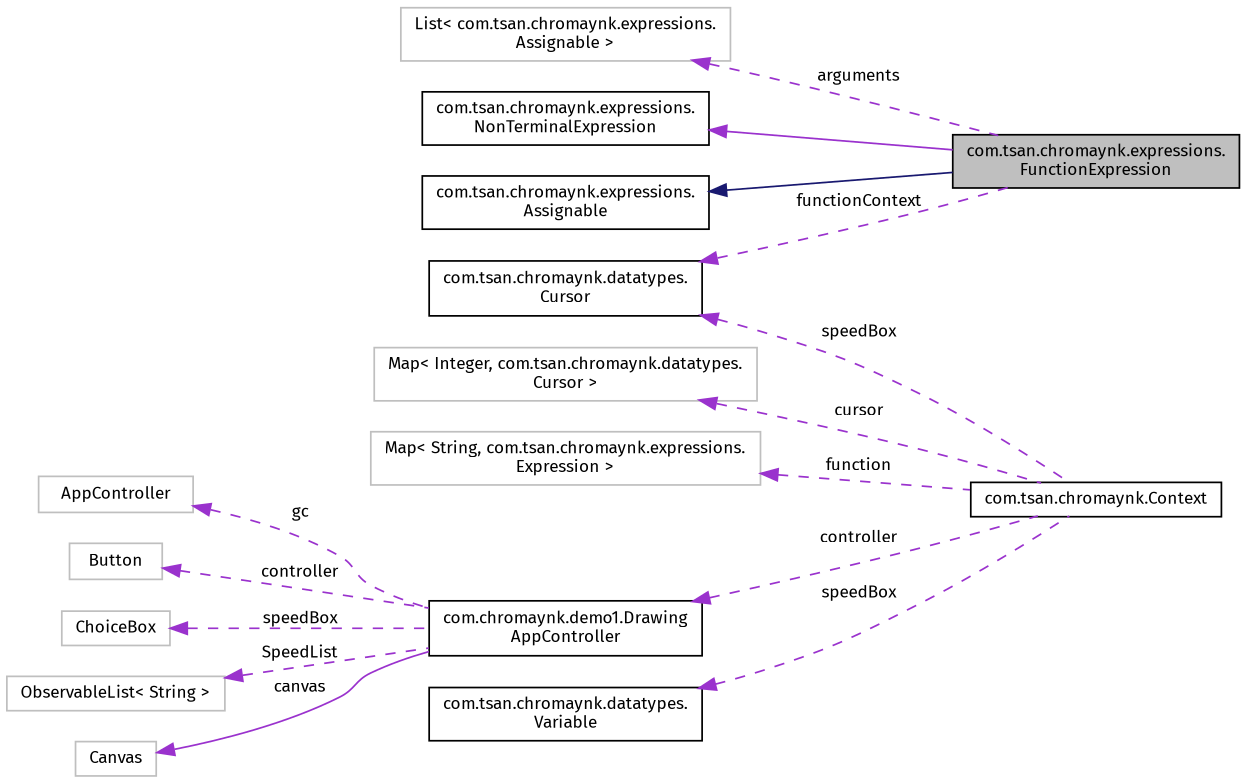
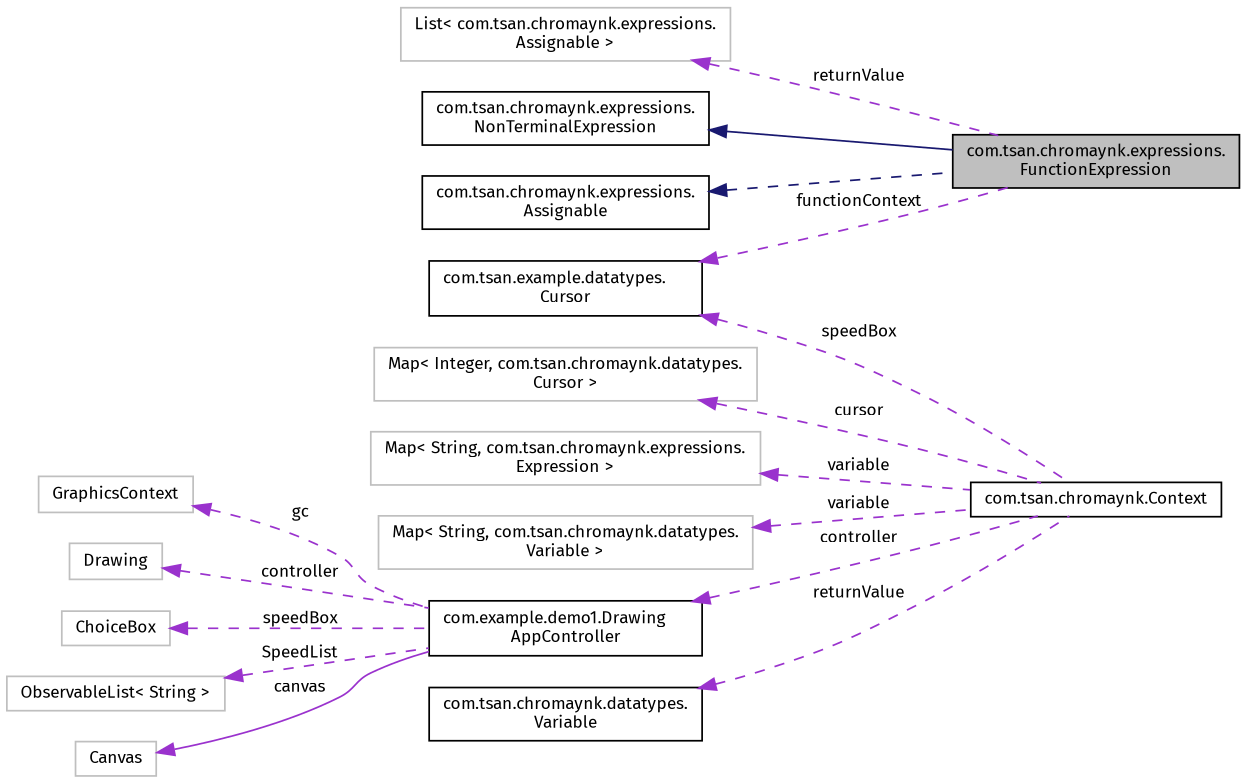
  digraph {
    fontname="Fira Sans"
    rankdir=LR
    node [color=grey75 fillcolor=white fontname="Fira Sans" fontsize=10 shape=record style=filled]
    edge [color=darkorchid3 dir=back fontname="Fira Sans" fontsize=10 labelfontname=Helvetica labelfontsize=10 style=dashed]
    n1 [color=black fillcolor=grey75 fontcolor=black height=0.2 label="com.tsan.chromaynk.expressions.\lFunctionExpression" width=0.4]
    n2 [color=black height=0.2 label="com.tsan.chromaynk.expressions.\lNonTerminalExpression" width=0.4]
    n3 [color=black height=0.2 label="com.tsan.chromaynk.expressions.\lAssignable" width=0.4]
    n4 [color=black height=0.2 label="com.tsan.chromaynk.Context" width=0.4]
-   n5 [color=black height=0.2 label="com.chromaynk.demo1.Drawing\lAppController" width=0.4]
-   n6 [height=0.2 label=AppController width=0.4]
-   n7 [height=0.2 label=Button width=0.4]
+   n5 [color=black height=0.2 label="com.example.demo1.Drawing\lAppController" width=0.4]
+   n6 [height=0.2 label=GraphicsContext width=0.4]
+   n7 [height=0.2 label=Drawing width=0.4]
    n8 [height=0.2 label=ChoiceBox width=0.4]
    n9 [height=0.2 label="ObservableList\< String \>" width=0.4]
    n10 [height=0.2 label=Canvas width=0.4]
-   n11 [color=black height=0.2 label="com.tsan.chromaynk.datatypes.\lCursor" width=0.4]
+   n11 [color=black height=0.2 label="com.tsan.example.datatypes.\lCursor" width=0.4]
    n12 [color=black height=0.2 label="com.tsan.chromaynk.datatypes.\lVariable" width=0.4]
    n13 [height=0.2 label="Map\< Integer, com.tsan.chromaynk.datatypes.\lCursor \>" width=0.4]
    n14 [height=0.2 label="Map\< String, com.tsan.chromaynk.expressions.\lExpression \>" width=0.4]
+   n15 [height=0.2 label="Map\< String, com.tsan.chromaynk.datatypes.\lVariable \>" width=0.4]
    n16 [height=0.2 label="List\< com.tsan.chromaynk.expressions.\lAssignable \>" width=0.4]
-   n2 -> n1 [style=solid]
-   n3 -> n1 [color=midnightblue style=solid]
+   n2 -> n1 [color=midnightblue style=solid]
+   n3 -> n1 [color=midnightblue]
    n5 -> n4 [label=" controller"]
    n6 -> n5 [label=" gc"]
    n7 -> n5 [label=" controller"]
    n8 -> n5 [label=" speedBox"]
    n9 -> n5 [label=" SpeedList"]
    n10 -> n5 [label=" canvas" style=solid]
    n11 -> n1 [label=" functionContext"]
    n11 -> n4 [label=" speedBox"]
-   n12 -> n4 [label=" speedBox"]
+   n12 -> n4 [label=" returnValue"]
    n13 -> n4 [label=" cursor"]
-   n14 -> n4 [label=" function"]
-   n16 -> n1 [label=" arguments"]
+   n14 -> n4 [label=" variable"]
+   n15 -> n4 [label=" variable"]
+   n16 -> n1 [label=" returnValue"]
  }
